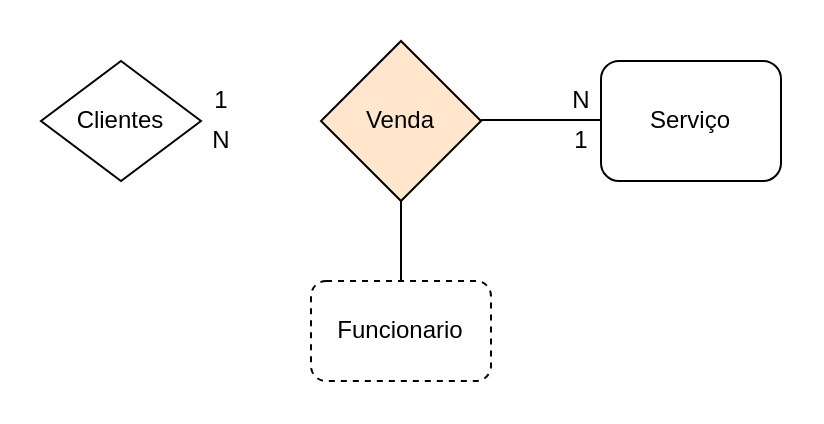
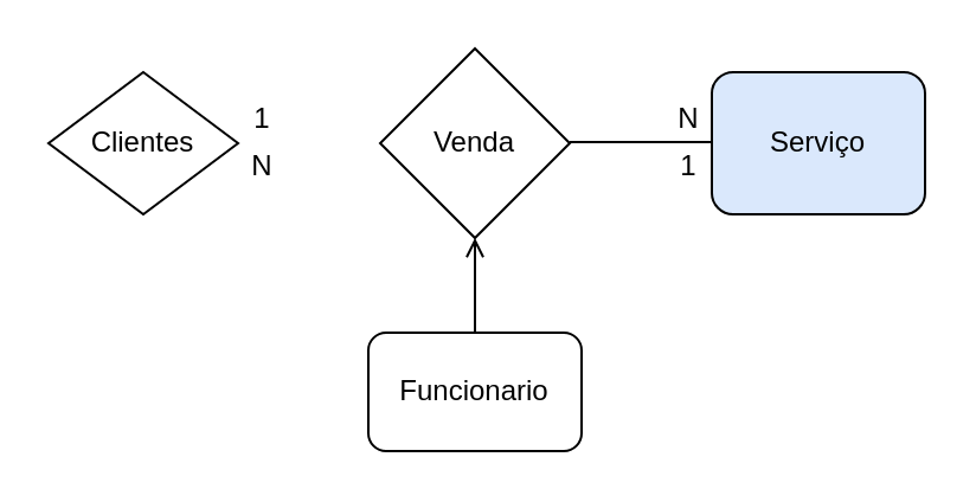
  <mxCell id="0" />
  <mxCell id="1" parent="0" />
  <mxCell id="2" value="Clientes" style="rhombus;whiteSpace=wrap;html=1;" vertex="1" parent="1"><mxGeometry x="20" y="30" width="80" height="60" as="geometry" /></mxCell>
- <mxCell id="3" value="Venda" style="rhombus;whiteSpace=wrap;html=1;fillColor=#ffe6cc;" vertex="1" parent="1"><mxGeometry x="160" y="20" width="80" height="80" as="geometry" /></mxCell>
- <mxCell id="4" value="Serviço" style="rounded=1;whiteSpace=wrap;html=1;" vertex="1" parent="1"><mxGeometry x="300" y="30" width="90" height="60" as="geometry" /></mxCell>
+ <mxCell id="3" value="Venda" style="rhombus;whiteSpace=wrap;html=1;" vertex="1" parent="1"><mxGeometry x="160" y="20" width="80" height="80" as="geometry" /></mxCell>
+ <mxCell id="4" value="Serviço" style="rounded=1;whiteSpace=wrap;html=1;fillColor=#dae8fc;" vertex="1" parent="1"><mxGeometry x="300" y="30" width="90" height="60" as="geometry" /></mxCell>
  <mxCell id="5" value="" style="endArrow=none;html=1;exitX=1;exitY=0.5;exitDx=0;exitDy=0;entryX=0;entryY=0.5;entryDx=0;entryDy=0;" edge="1" parent="1"><mxGeometry width="50" height="50" relative="1" as="geometry"><mxPoint x="240" y="59.5" as="sourcePoint" /><mxPoint x="300" y="59.5" as="targetPoint" /></mxGeometry></mxCell>
  <mxCell id="6" value="1" style="text;html=1;align=center;verticalAlign=middle;resizable=0;points=[];autosize=1;strokeColor=none;" vertex="1" parent="1"><mxGeometry x="100" y="40" width="20" height="20" as="geometry" /></mxCell>
  <mxCell id="7" value="N" style="text;html=1;align=center;verticalAlign=middle;resizable=0;points=[];autosize=1;strokeColor=none;" vertex="1" parent="1"><mxGeometry x="280" y="40" width="20" height="20" as="geometry" /></mxCell>
  <mxCell id="8" value="1" style="text;html=1;align=center;verticalAlign=middle;resizable=0;points=[];autosize=1;strokeColor=none;" vertex="1" parent="1"><mxGeometry x="280" y="60" width="20" height="20" as="geometry" /></mxCell>
  <mxCell id="9" value="N" style="text;html=1;align=center;verticalAlign=middle;resizable=0;points=[];autosize=1;strokeColor=none;" vertex="1" parent="1"><mxGeometry x="100" y="60" width="20" height="20" as="geometry" /></mxCell>
- <mxCell id="10" value="Funcionario" style="rounded=1;whiteSpace=wrap;html=1;dashed=1;" vertex="1" parent="1"><mxGeometry x="155" y="140" width="90" height="50" as="geometry" /></mxCell>
- <mxCell id="11" value="" style="endArrow=none;html=1;entryX=0.5;entryY=1;entryDx=0;entryDy=0;exitX=0.5;exitY=0;exitDx=0;exitDy=0;" edge="1" parent="1" source="10" target="3"><mxGeometry width="50" height="50" relative="1" as="geometry"><mxPoint x="120" y="130" as="sourcePoint" /><mxPoint x="170" y="80" as="targetPoint" /></mxGeometry></mxCell>
+ <mxCell id="10" value="Funcionario" style="rounded=1;whiteSpace=wrap;html=1;" vertex="1" parent="1"><mxGeometry x="155" y="140" width="90" height="50" as="geometry" /></mxCell>
+ <mxCell id="11" value="" style="endArrow=open;html=1;entryX=0.5;entryY=1;entryDx=0;entryDy=0;exitX=0.5;exitY=0;exitDx=0;exitDy=0;" edge="1" parent="1" source="10" target="3"><mxGeometry width="50" height="50" relative="1" as="geometry"><mxPoint x="120" y="130" as="sourcePoint" /><mxPoint x="170" y="80" as="targetPoint" /></mxGeometry></mxCell>
